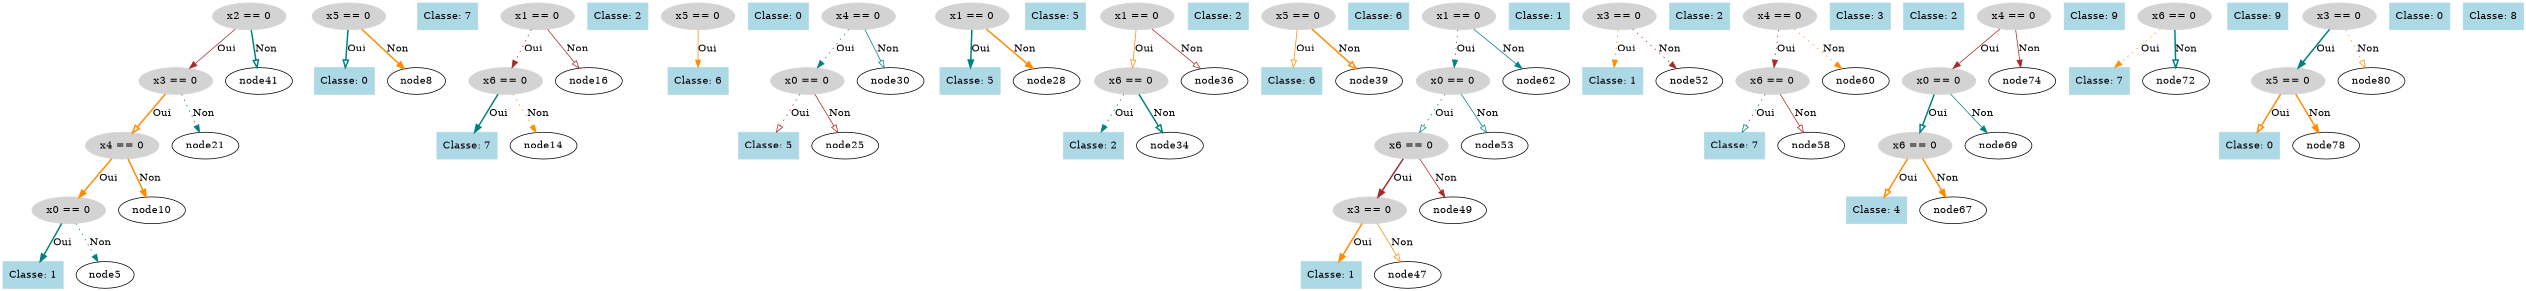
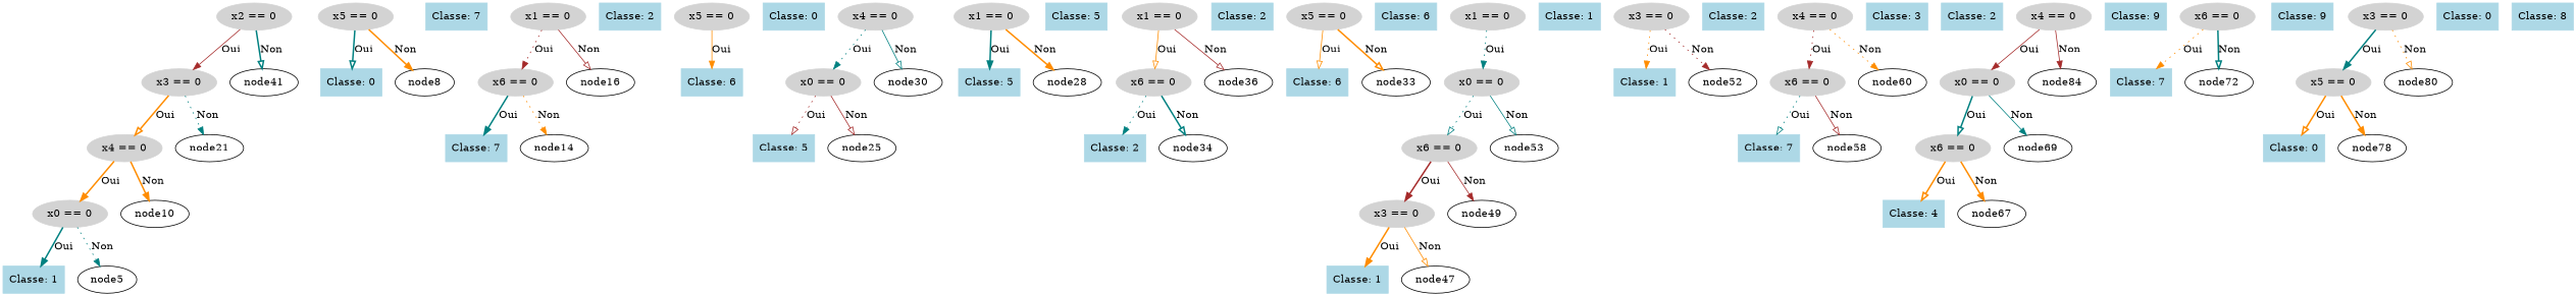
  digraph {
    node [color=lightblue shape=box style=filled]
    edge [arrowhead=normal color=teal style=bold]
    n1 [color=lightgray label="x2 == 0" shape=ellipse]
    n2 [color=lightgray label="x3 == 0" shape=ellipse]
    node41 [color="" shape="" style=""]
    n4 [color=lightgray label="x4 == 0" shape=ellipse]
    node21 [color="" shape="" style=""]
    n6 [color=lightgray label="x0 == 0" shape=ellipse]
    node10 [color="" shape="" style=""]
    n8 [label="Classe: 1"]
    node5 [color="" shape="" style=""]
    n10 [color=lightgray label="x5 == 0" shape=ellipse]
    n11 [label="Classe: 0"]
    node8 [color="" shape="" style=""]
    n13 [label="Classe: 7"]
    n14 [color=lightgray label="x1 == 0" shape=ellipse]
    n15 [color=lightgray label="x6 == 0" shape=ellipse]
    node16 [color="" shape="" style=""]
    n17 [label="Classe: 7"]
    node14 [color="" shape="" style=""]
    n19 [label="Classe: 2"]
    n20 [color=lightgray label="x5 == 0" shape=ellipse]
    n21 [label="Classe: 6"]
    n22 [label="Classe: 0"]
    n23 [color=lightgray label="x4 == 0" shape=ellipse]
    n24 [color=lightgray label="x0 == 0" shape=ellipse]
    node30 [color="" shape="" style=""]
    n26 [label="Classe: 5"]
    node25 [color="" shape="" style=""]
    n28 [color=lightgray label="x1 == 0" shape=ellipse]
    n29 [label="Classe: 5"]
    node28 [color="" shape="" style=""]
    n31 [label="Classe: 5"]
    n32 [color=lightgray label="x1 == 0" shape=ellipse]
    n33 [color=lightgray label="x6 == 0" shape=ellipse]
    node36 [color="" shape="" style=""]
    n35 [label="Classe: 2"]
    node34 [color="" shape="" style=""]
    n37 [label="Classe: 2"]
    n38 [color=lightgray label="x5 == 0" shape=ellipse]
    n39 [label="Classe: 6"]
-   node39 [color="" shape="" style=""]
+   node39 [label=node33 color="" shape="" style=""]
    n41 [label="Classe: 6"]
    n42 [color=lightgray label="x1 == 0" shape=ellipse]
    n43 [color=lightgray label="x0 == 0" shape=ellipse]
-   node62 [color="" shape="" style=""]
    n45 [color=lightgray label="x6 == 0" shape=ellipse]
    n46 [label=node53 color="" shape="" style=""]
    n47 [color=lightgray label="x3 == 0" shape=ellipse]
    node49 [color="" shape="" style=""]
    n49 [label="Classe: 1"]
    node47 [color="" shape="" style=""]
    n51 [label="Classe: 1"]
    n52 [color=lightgray label="x3 == 0" shape=ellipse]
    n53 [label="Classe: 1"]
    node52 [color="" shape="" style=""]
    n55 [label="Classe: 2"]
    n56 [color=lightgray label="x4 == 0" shape=ellipse]
    n57 [color=lightgray label="x6 == 0" shape=ellipse]
    node60 [color="" shape="" style=""]
    n59 [label="Classe: 7"]
    node58 [color="" shape="" style=""]
    n61 [label="Classe: 3"]
    n62 [label="Classe: 2"]
    n63 [color=lightgray label="x4 == 0" shape=ellipse]
    n64 [color=lightgray label="x0 == 0" shape=ellipse]
-   node74 [color="" shape="" style=""]
+   node74 [label=node84 color="" shape="" style=""]
    n66 [color=lightgray label="x6 == 0" shape=ellipse]
    node69 [color="" shape="" style=""]
    n68 [label="Classe: 4"]
    node67 [color="" shape="" style=""]
    n70 [label="Classe: 9"]
    n71 [color=lightgray label="x6 == 0" shape=ellipse]
    n72 [label="Classe: 7"]
    node72 [color="" shape="" style=""]
    n74 [label="Classe: 9"]
    n75 [color=lightgray label="x3 == 0" shape=ellipse]
    n76 [color=lightgray label="x5 == 0" shape=ellipse]
    node80 [color="" shape="" style=""]
    n78 [label="Classe: 0"]
    node78 [color="" shape="" style=""]
    n80 [label="Classe: 0"]
    n81 [label="Classe: 8"]
    n1 -> n2 [color=brown label=Oui style=solid]
    n1 -> node41 [arrowhead=onormal label=Non]
    n2 -> n4 [arrowhead=onormal color=darkorange label=Oui]
    n2 -> node21 [label=Non style=dotted]
    n4 -> n6 [color=darkorange label=Oui]
    n4 -> node10 [color=darkorange label=Non]
    n6 -> n8 [label=Oui]
    n6 -> node5 [label=Non style=dotted]
    n10 -> n11 [arrowhead=onormal label=Oui]
    n10 -> node8 [color=darkorange label=Non]
    n14 -> n15 [color=brown label=Oui style=dotted]
    n14 -> node16 [arrowhead=onormal color=brown label=Non style=solid]
    n15 -> n17 [label=Oui]
    n15 -> node14 [color=darkorange label=Non style=dotted]
    n20 -> n21 [color=darkorange label=Oui style=solid]
    n23 -> n24 [label=Oui style=dotted]
    n23 -> node30 [arrowhead=onormal label=Non style=solid]
    n24 -> n26 [arrowhead=onormal color=brown label=Oui style=dotted]
    n24 -> node25 [arrowhead=onormal color=brown label=Non style=solid]
    n28 -> n29 [label=Oui]
    n28 -> node28 [color=darkorange label=Non]
    n32 -> n33 [arrowhead=onormal color=darkorange label=Oui style=solid]
    n32 -> node36 [arrowhead=onormal color=brown label=Non style=solid]
    n33 -> n35 [label=Oui style=dotted]
    n33 -> node34 [arrowhead=onormal label=Non]
    n38 -> n39 [arrowhead=onormal color=darkorange label=Oui style=solid]
    n38 -> node39 [arrowhead=onormal color=darkorange label=Non]
    n42 -> n43 [label=Oui style=dotted]
-   n42 -> node62 [label=Non style=solid]
    n43 -> n45 [arrowhead=onormal label=Oui style=dotted]
    n43 -> n46 [arrowhead=onormal label=Non style=solid]
    n45 -> n47 [color=brown label=Oui]
    n45 -> node49 [color=brown label=Non style=solid]
    n47 -> n49 [color=darkorange label=Oui]
    n47 -> node47 [arrowhead=onormal color=darkorange label=Non style=solid]
    n52 -> n53 [color=darkorange label=Oui style=dotted]
    n52 -> node52 [color=brown label=Non style=dotted]
    n56 -> n57 [color=brown label=Oui style=dotted]
    n56 -> node60 [color=darkorange label=Non style=dotted]
    n57 -> n59 [arrowhead=onormal label=Oui style=dotted]
    n57 -> node58 [arrowhead=onormal color=brown label=Non style=solid]
    n63 -> n64 [color=brown label=Oui style=solid]
    n63 -> node74 [color=brown label=Non style=solid]
    n64 -> n66 [arrowhead=onormal label=Oui]
    n64 -> node69 [label=Non style=solid]
    n66 -> n68 [arrowhead=onormal color=darkorange label=Oui]
    n66 -> node67 [color=darkorange label=Non]
    n71 -> n72 [color=darkorange label=Oui style=dotted]
    n71 -> node72 [arrowhead=onormal label=Non]
    n75 -> n76 [label=Oui]
    n75 -> node80 [arrowhead=onormal color=darkorange label=Non style=dotted]
    n76 -> n78 [arrowhead=onormal color=darkorange label=Oui]
    n76 -> node78 [color=darkorange label=Non]
  }
